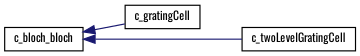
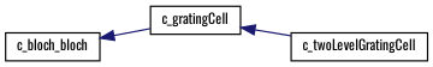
  digraph {
    fontname=Oswald
    rankdir=LR
    node [color=black fillcolor=white fontname=Oswald fontsize=10 shape=record style=filled]
    edge [color=midnightblue dir=back fontname=Oswald fontsize=10 labelfontname=FreeSans labelfontsize=10 style=solid]
    n1 [height=0.2 label=c_bloch_bloch width=0.4]
    n2 [height=0.2 label=c_gratingCell width=0.4]
    n3 [height=0.2 label=c_twoLevelGratingCell width=0.4]
    n1 -> n2
-   n1 -> n3
+   n2 -> n3
  }
